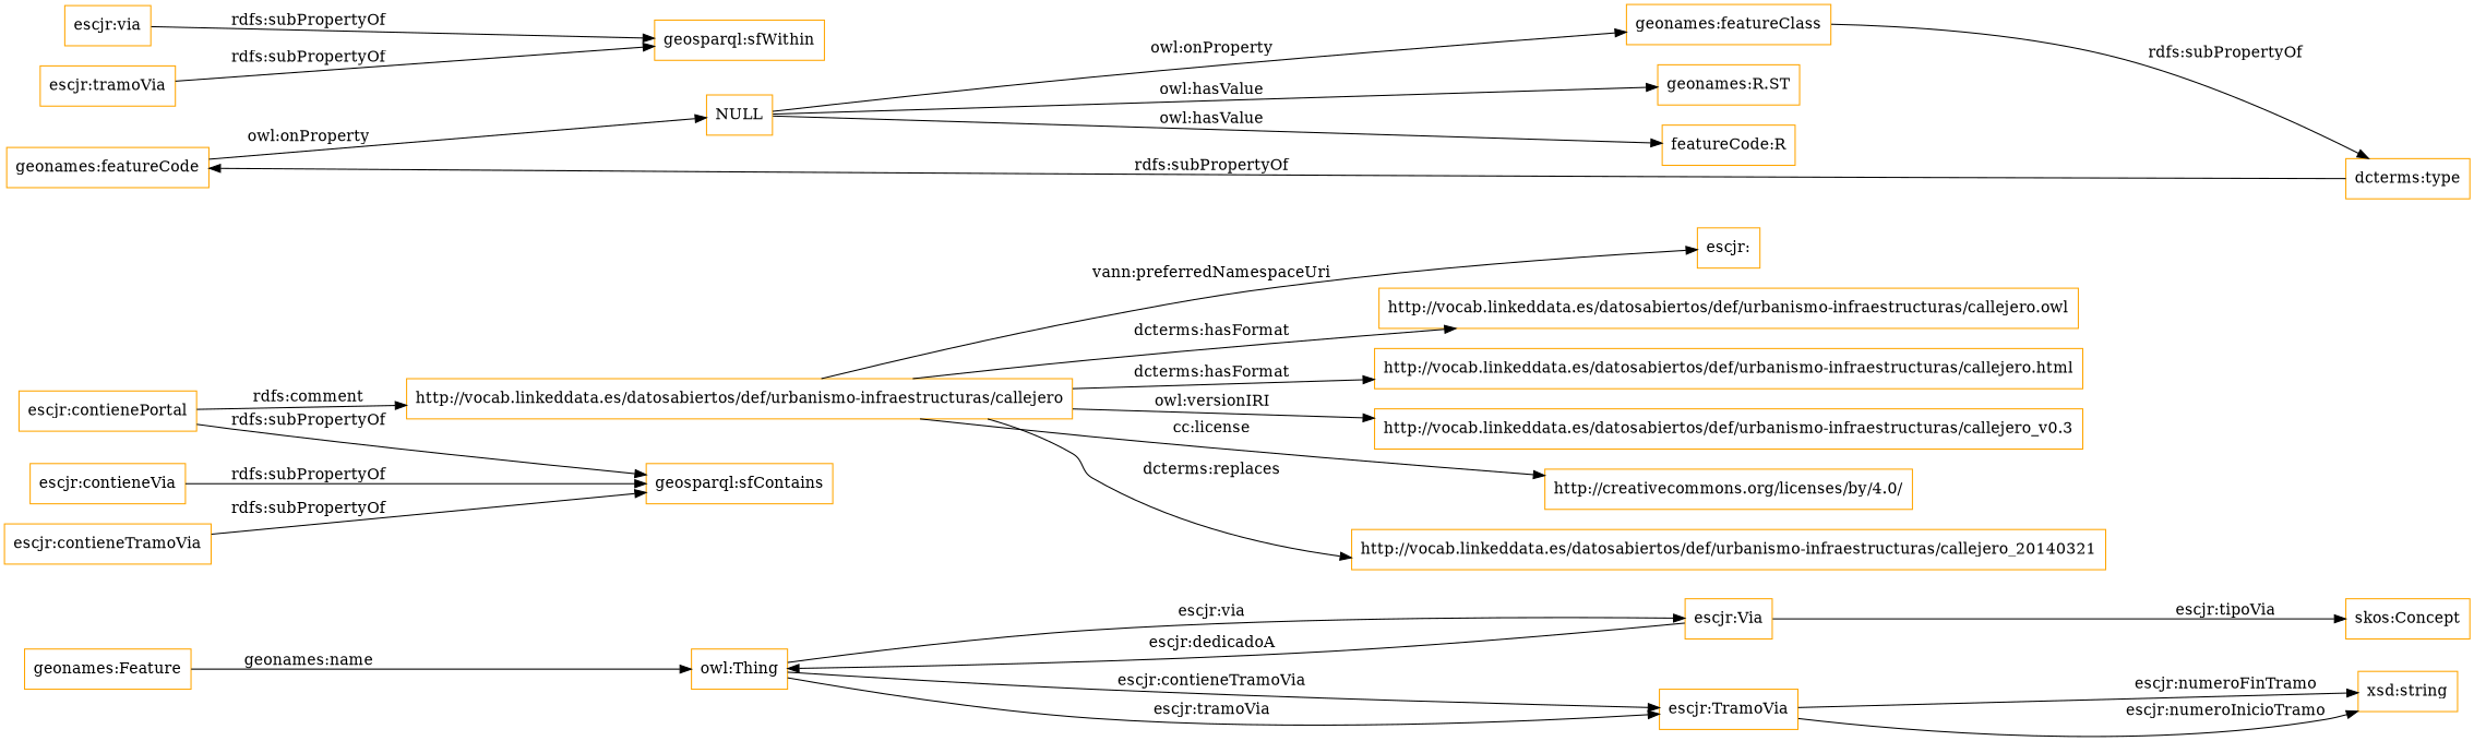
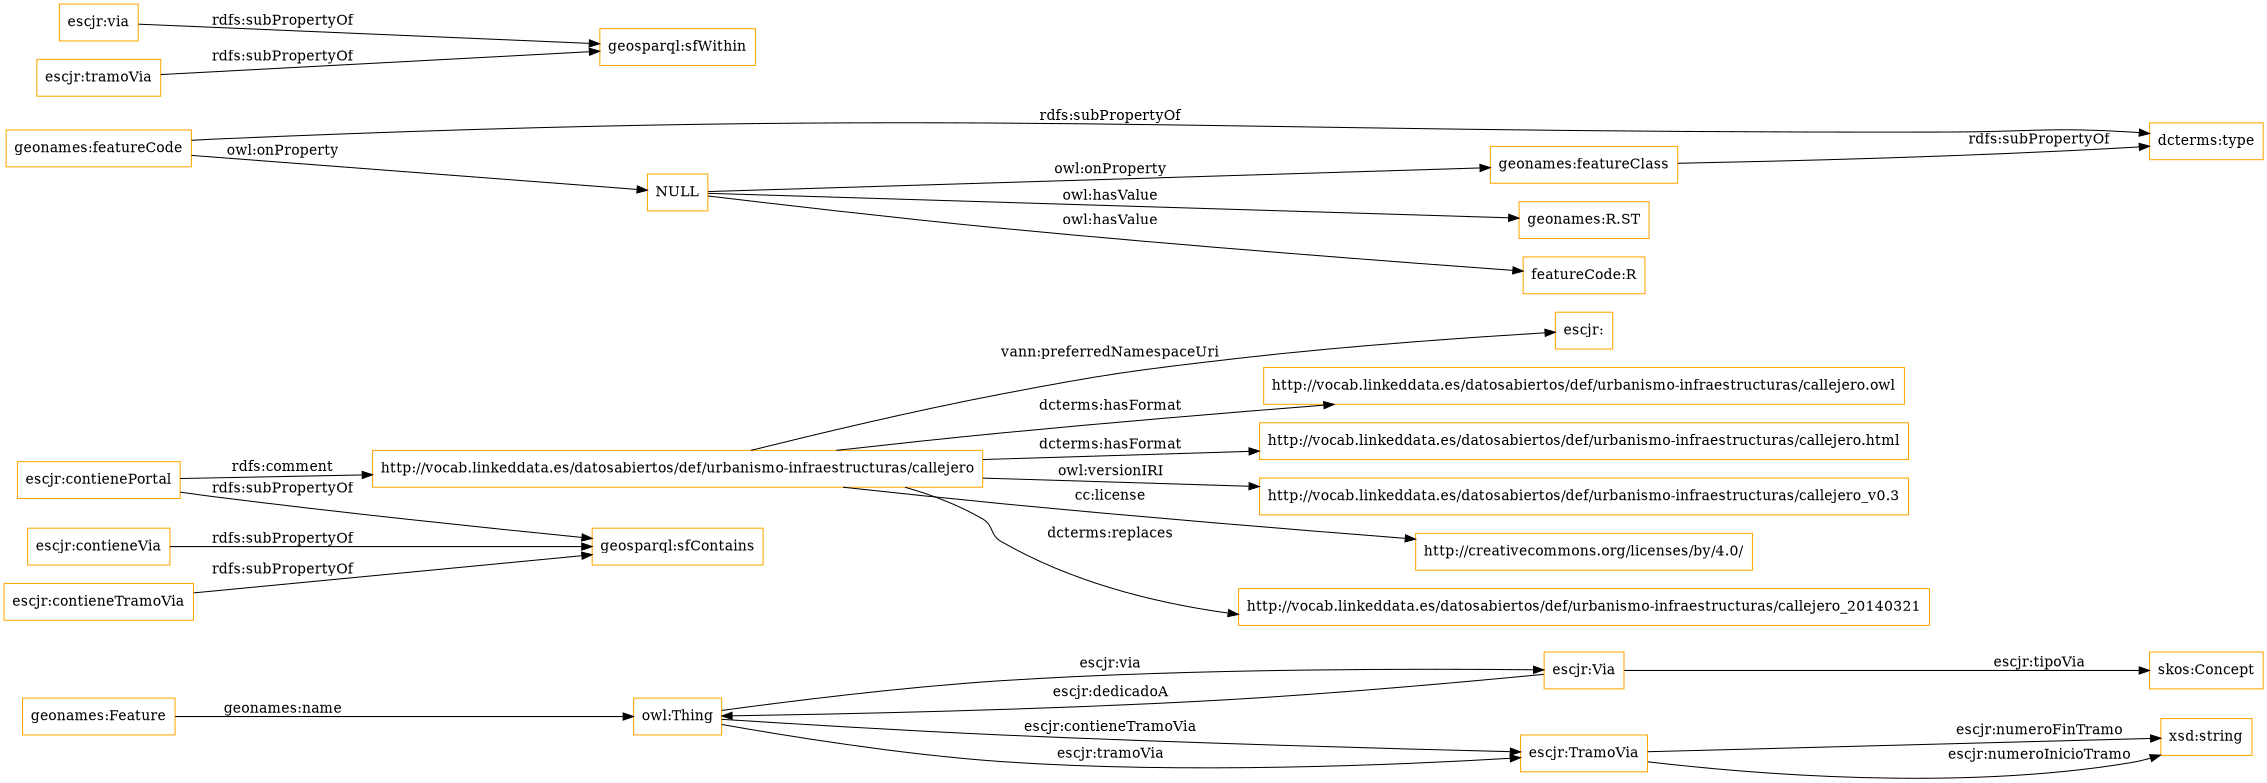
  digraph {
    rankdir=LR
    node [color=orange shape=rectangle]
    "geonames:Feature"
    "owl:Thing"
    "escjr:Via"
    "escjr:TramoVia"
    "skos:Concept"
    "xsd:string"
    "http://vocab.linkeddata.es/datosabiertos/def/urbanismo-infraestructuras/callejero"
    "escjr:"
    "http://vocab.linkeddata.es/datosabiertos/def/urbanismo-infraestructuras/callejero.owl"
    "http://vocab.linkeddata.es/datosabiertos/def/urbanismo-infraestructuras/callejero.html"
    "http://vocab.linkeddata.es/datosabiertos/def/urbanismo-infraestructuras/callejero_v0.3"
    "http://creativecommons.org/licenses/by/4.0/"
    "http://vocab.linkeddata.es/datosabiertos/def/urbanismo-infraestructuras/callejero_20140321"
    "escjr:contienePortal"
    "geosparql:sfContains"
    "escjr:contieneVia"
    "geonames:featureCode"
    "dcterms:type"
    NULL
    "geonames:featureClass"
    "escjr:via"
    "geosparql:sfWithin"
    "escjr:tramoVia"
    "escjr:contieneTramoVia"
    "geonames:R.ST"
    n26 [label="featureCode:R"]
    "geonames:Feature" -> "owl:Thing" [label="geonames:name"]
    "owl:Thing" -> "escjr:Via" [label="escjr:via"]
    "owl:Thing" -> "escjr:TramoVia" [label="escjr:contieneTramoVia"]
    "owl:Thing" -> "escjr:TramoVia" [label="escjr:tramoVia"]
    "escjr:Via" -> "owl:Thing" [label="escjr:dedicadoA"]
    "escjr:Via" -> "skos:Concept" [label="escjr:tipoVia"]
    "escjr:TramoVia" -> "xsd:string" [label="escjr:numeroFinTramo"]
    "escjr:TramoVia" -> "xsd:string" [label="escjr:numeroInicioTramo"]
    "http://vocab.linkeddata.es/datosabiertos/def/urbanismo-infraestructuras/callejero" -> "escjr:" [label="vann:preferredNamespaceUri"]
    "http://vocab.linkeddata.es/datosabiertos/def/urbanismo-infraestructuras/callejero" -> "http://vocab.linkeddata.es/datosabiertos/def/urbanismo-infraestructuras/callejero.owl" [label="dcterms:hasFormat"]
    "http://vocab.linkeddata.es/datosabiertos/def/urbanismo-infraestructuras/callejero" -> "http://vocab.linkeddata.es/datosabiertos/def/urbanismo-infraestructuras/callejero.html" [label="dcterms:hasFormat"]
    "http://vocab.linkeddata.es/datosabiertos/def/urbanismo-infraestructuras/callejero" -> "http://vocab.linkeddata.es/datosabiertos/def/urbanismo-infraestructuras/callejero_v0.3" [label="owl:versionIRI"]
    "http://vocab.linkeddata.es/datosabiertos/def/urbanismo-infraestructuras/callejero" -> "http://creativecommons.org/licenses/by/4.0/" [label="cc:license"]
    "http://vocab.linkeddata.es/datosabiertos/def/urbanismo-infraestructuras/callejero" -> "http://vocab.linkeddata.es/datosabiertos/def/urbanismo-infraestructuras/callejero_20140321" [label="dcterms:replaces"]
    "escjr:contienePortal" -> "http://vocab.linkeddata.es/datosabiertos/def/urbanismo-infraestructuras/callejero" [label="rdfs:comment"]
    "escjr:contienePortal" -> "geosparql:sfContains" [label="rdfs:subPropertyOf"]
    "escjr:contieneVia" -> "geosparql:sfContains" [label="rdfs:subPropertyOf"]
-   "dcterms:type" -> "geonames:featureCode" [label="rdfs:subPropertyOf"]
+   "geonames:featureCode" -> "dcterms:type" [label="rdfs:subPropertyOf"]
    "geonames:featureCode" -> NULL [label="owl:onProperty"]
    NULL -> "geonames:featureClass" [label="owl:onProperty"]
    NULL -> "geonames:R.ST" [label="owl:hasValue"]
    NULL -> n26 [label="owl:hasValue"]
    "geonames:featureClass" -> "dcterms:type" [label="rdfs:subPropertyOf"]
    "escjr:via" -> "geosparql:sfWithin" [label="rdfs:subPropertyOf"]
    "escjr:tramoVia" -> "geosparql:sfWithin" [label="rdfs:subPropertyOf"]
    "escjr:contieneTramoVia" -> "geosparql:sfContains" [label="rdfs:subPropertyOf"]
  }
